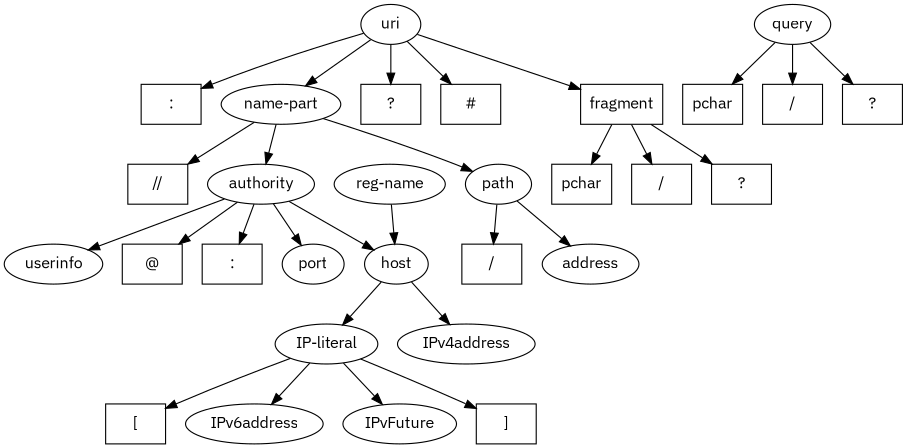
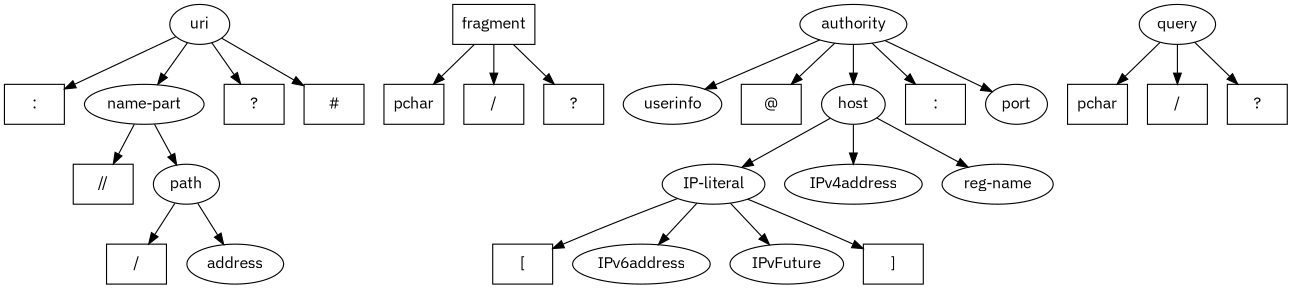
  digraph {
    fontname="IBM Plex Sans"
    node [fontname="IBM Plex Sans"]
    edge [fontname="IBM Plex Sans"]
    n1 [label=":" shape=box]
    uri
    n3 [label="name-part"]
    n4 [label="?" shape=box]
    n5 [label="#" shape=box]
    fragment [shape=box]
    n7 [label="//" shape=box]
    authority
    path
    n10 [label=pchar shape=parallel]
    query
    n12 [label="/" shape=box]
    n13 [label="?" shape=box]
    n14 [label=pchar shape=parallel]
    n15 [label="/" shape=box]
    n16 [label="?" shape=box]
    userinfo
    n18 [label="@" shape=box]
    host
    n20 [label=":" shape=box]
    port
    n22 [label="/" shape=box]
    n23 [label=address]
    "IP-literal"
    IPv4address
    "reg-name"
    n27 [label="[" shape=box]
    IPv6address
    IPvFuture
    n30 [label="]" shape=box]
    uri -> n1
    uri -> n3
    uri -> n4
    uri -> n5
-   uri -> fragment
    n3 -> n7
-   n3 -> authority
    n3 -> path
    fragment -> n14
    fragment -> n15
    fragment -> n16
    authority -> userinfo
    authority -> n18
    authority -> host
    authority -> n20
    authority -> port
    path -> n22
    path -> n23
    query -> n10
    query -> n12
    query -> n13
    host -> "IP-literal"
    host -> IPv4address
-   "reg-name" -> host
+   host -> "reg-name"
    "IP-literal" -> n27
    "IP-literal" -> IPv6address
    "IP-literal" -> IPvFuture
    "IP-literal" -> n30
  }
